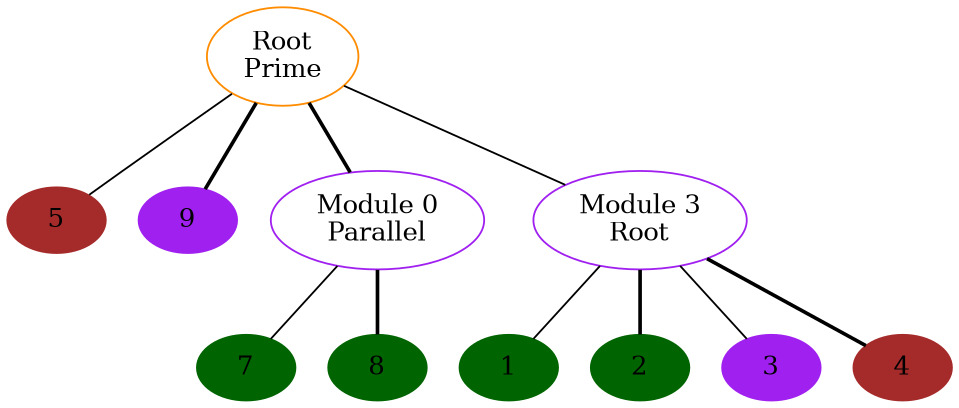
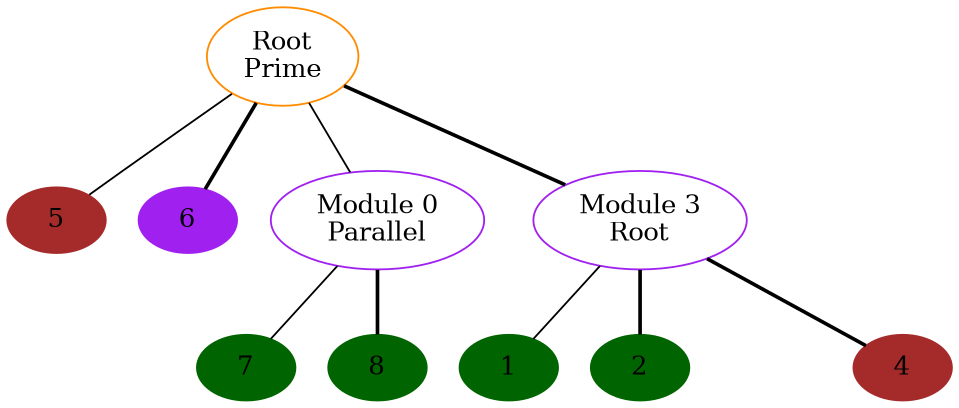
  graph {
    node [color=darkgreen style=filled]
    edge [style=bold]
    1
    2
-   3 [color=purple]
    4 [color=brown]
    5 [color=brown]
-   6 [color=purple label=9]
+   6 [color=purple]
    7
    8
    n9 [color=darkorange label="Root\nPrime" style=""]
    n10 [color=purple label="Module 0\nParallel" style=""]
    n11 [color=purple label="Module 3\nRoot" style=""]
    subgraph sub_1 {
      1
      2
-     3
      4
      5
      6
      7
      8
    }
    n9 -- 5 [style=solid]
    n9 -- 6
-   n9 -- n10
-   n9 -- n11 [style=solid]
+   n9 -- n10 [style=solid]
+   n9 -- n11
    n10 -- 7 [style=solid]
    n10 -- 8
    n11 -- 1 [style=solid]
    n11 -- 2
-   n11 -- 3 [style=solid]
    n11 -- 4
  }
